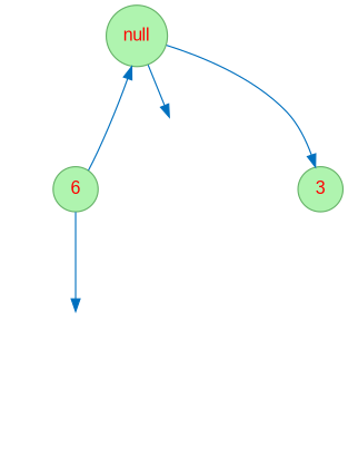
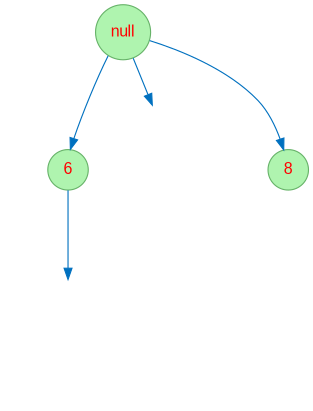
  digraph {
    node [color="#66B268" fillcolor="#AFF4AF" fontcolor=red fontname=Arial shape=circle style=filled]
    edge [color="#0070BF"]
    n1 [label=null]
    n2 [label=6]
    l2093176254 [style=invis]
-   n4 [label=3]
+   n4 [label=8]
    l295530567 [style=invis]
-   n2 -> n1
+   n1 -> n2
    n1 -> l2093176254
    n1 -> n4
    n2 -> l295530567
  }
